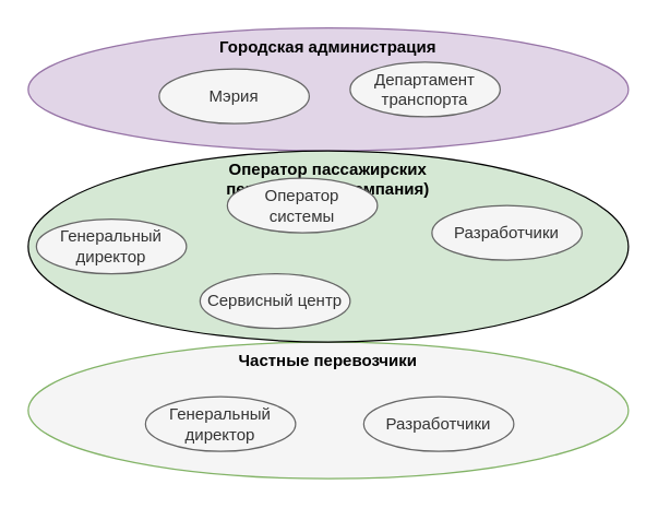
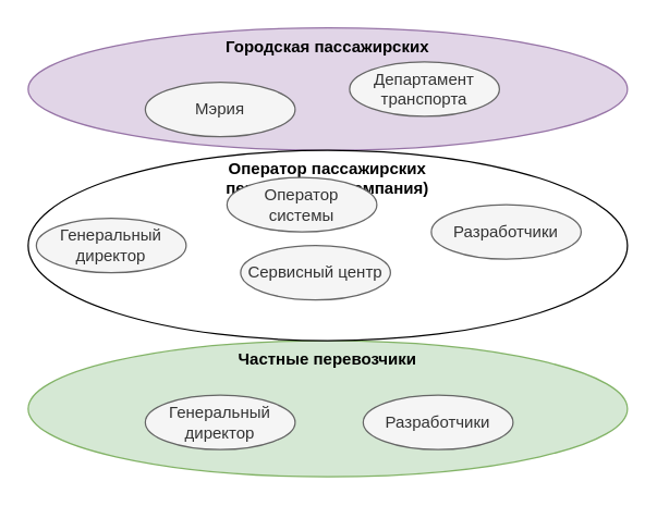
  <mxCell id="0" />
  <mxCell id="1" parent="0" />
- <mxCell id="2" value="Городская администрация" style="ellipse;whiteSpace=wrap;html=1;verticalAlign=top;fontStyle=1;fillColor=#e1d5e7;strokeColor=#9673a6;" vertex="1" parent="1"><mxGeometry x="20" y="20" width="440" height="90" as="geometry" /></mxCell>
- <mxCell id="3" value="Частные перевозчики" style="ellipse;whiteSpace=wrap;html=1;verticalAlign=top;fontStyle=1;fillColor=#f5f5f5;strokeColor=#82b366;" vertex="1" parent="1"><mxGeometry x="20" y="250" width="440" height="100" as="geometry" /></mxCell>
- <mxCell id="4" value="Оператор пассажирских&lt;br&gt;перевозок (госкомпания)" style="ellipse;whiteSpace=wrap;html=1;verticalAlign=top;fontStyle=1;fillColor=#d5e8d4;" vertex="1" parent="1"><mxGeometry x="20" y="110" width="440" height="140" as="geometry" /></mxCell>
+ <mxCell id="2" value="Городская пассажирских" style="ellipse;whiteSpace=wrap;html=1;verticalAlign=top;fontStyle=1;fillColor=#e1d5e7;strokeColor=#9673a6;" vertex="1" parent="1"><mxGeometry x="20" y="20" width="440" height="90" as="geometry" /></mxCell>
+ <mxCell id="3" value="Частные перевозчики" style="ellipse;whiteSpace=wrap;html=1;verticalAlign=top;fontStyle=1;fillColor=#d5e8d4;strokeColor=#82b366;" vertex="1" parent="1"><mxGeometry x="20" y="250" width="440" height="100" as="geometry" /></mxCell>
+ <mxCell id="4" value="Оператор пассажирских&lt;br&gt;перевозок (госкомпания)" style="ellipse;whiteSpace=wrap;html=1;verticalAlign=top;fontStyle=1;" vertex="1" parent="1"><mxGeometry x="20" y="110" width="440" height="140" as="geometry" /></mxCell>
  <mxCell id="5" value="Генеральный директор" style="ellipse;whiteSpace=wrap;html=1;fillColor=#f5f5f5;fontColor=#333333;strokeColor=#666666;" vertex="1" parent="1"><mxGeometry x="106" y="290" width="110" height="40" as="geometry" /></mxCell>
  <mxCell id="6" value="Разработчики" style="ellipse;whiteSpace=wrap;html=1;fillColor=#f5f5f5;fontColor=#333333;strokeColor=#666666;" vertex="1" parent="1"><mxGeometry x="266" y="290" width="110" height="40" as="geometry" /></mxCell>
  <mxCell id="7" value="Разработчики" style="ellipse;whiteSpace=wrap;html=1;fillColor=#f5f5f5;fontColor=#333333;strokeColor=#666666;" vertex="1" parent="1"><mxGeometry x="316" y="150" width="110" height="40" as="geometry" /></mxCell>
  <mxCell id="8" value="Генеральный директор" style="ellipse;whiteSpace=wrap;html=1;fillColor=#f5f5f5;fontColor=#333333;strokeColor=#666666;" vertex="1" parent="1"><mxGeometry x="26" y="160" width="110" height="40" as="geometry" /></mxCell>
  <mxCell id="9" value="Департамент транспорта" style="ellipse;whiteSpace=wrap;html=1;fillColor=#f5f5f5;fontColor=#333333;strokeColor=#666666;" vertex="1" parent="1"><mxGeometry x="256" y="45" width="110" height="40" as="geometry" /></mxCell>
- <mxCell id="10" value="Мэрия" style="ellipse;whiteSpace=wrap;html=1;fillColor=#f5f5f5;fontColor=#333333;strokeColor=#666666;" vertex="1" parent="1"><mxGeometry x="116" y="50" width="110" height="40" as="geometry" /></mxCell>
- <mxCell id="11" value="Сервисный центр" style="ellipse;whiteSpace=wrap;html=1;fillColor=#f5f5f5;fontColor=#333333;strokeColor=#666666;" vertex="1" parent="1"><mxGeometry x="146" y="200" width="110" height="40" as="geometry" /></mxCell>
+ <mxCell id="10" value="Мэрия" style="ellipse;whiteSpace=wrap;html=1;fillColor=#f5f5f5;fontColor=#333333;strokeColor=#666666;" vertex="1" parent="1"><mxGeometry x="106" y="60" width="110" height="40" as="geometry" /></mxCell>
+ <mxCell id="11" value="Сервисный центр" style="ellipse;whiteSpace=wrap;html=1;fillColor=#f5f5f5;fontColor=#333333;strokeColor=#666666;" vertex="1" parent="1"><mxGeometry x="176" y="180" width="110" height="40" as="geometry" /></mxCell>
  <mxCell id="12" value="Оператор&lt;br&gt;системы" style="ellipse;whiteSpace=wrap;html=1;fillColor=#f5f5f5;fontColor=#333333;strokeColor=#666666;" vertex="1" parent="1"><mxGeometry x="166" y="130" width="110" height="40" as="geometry" /></mxCell>
